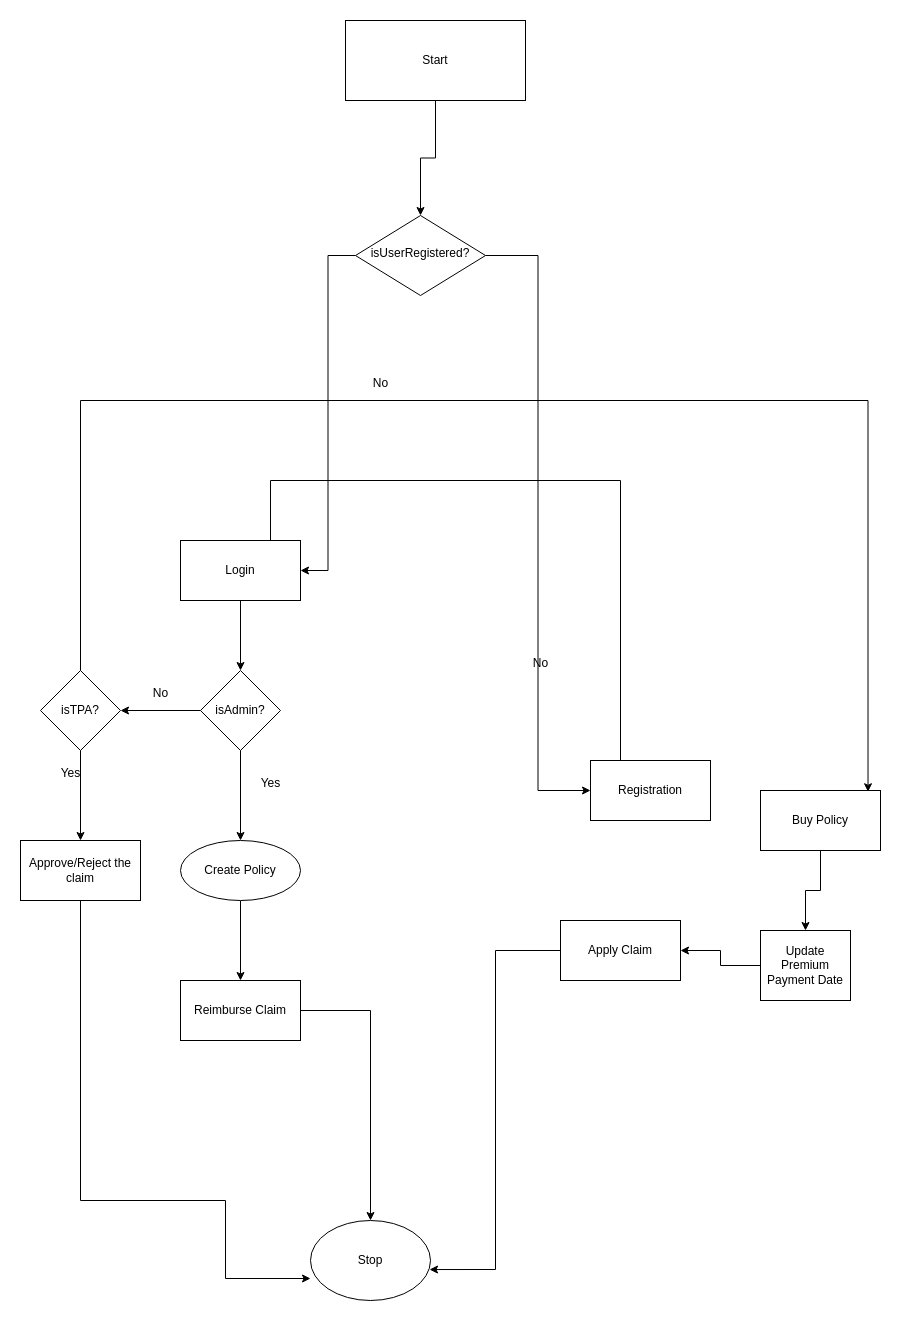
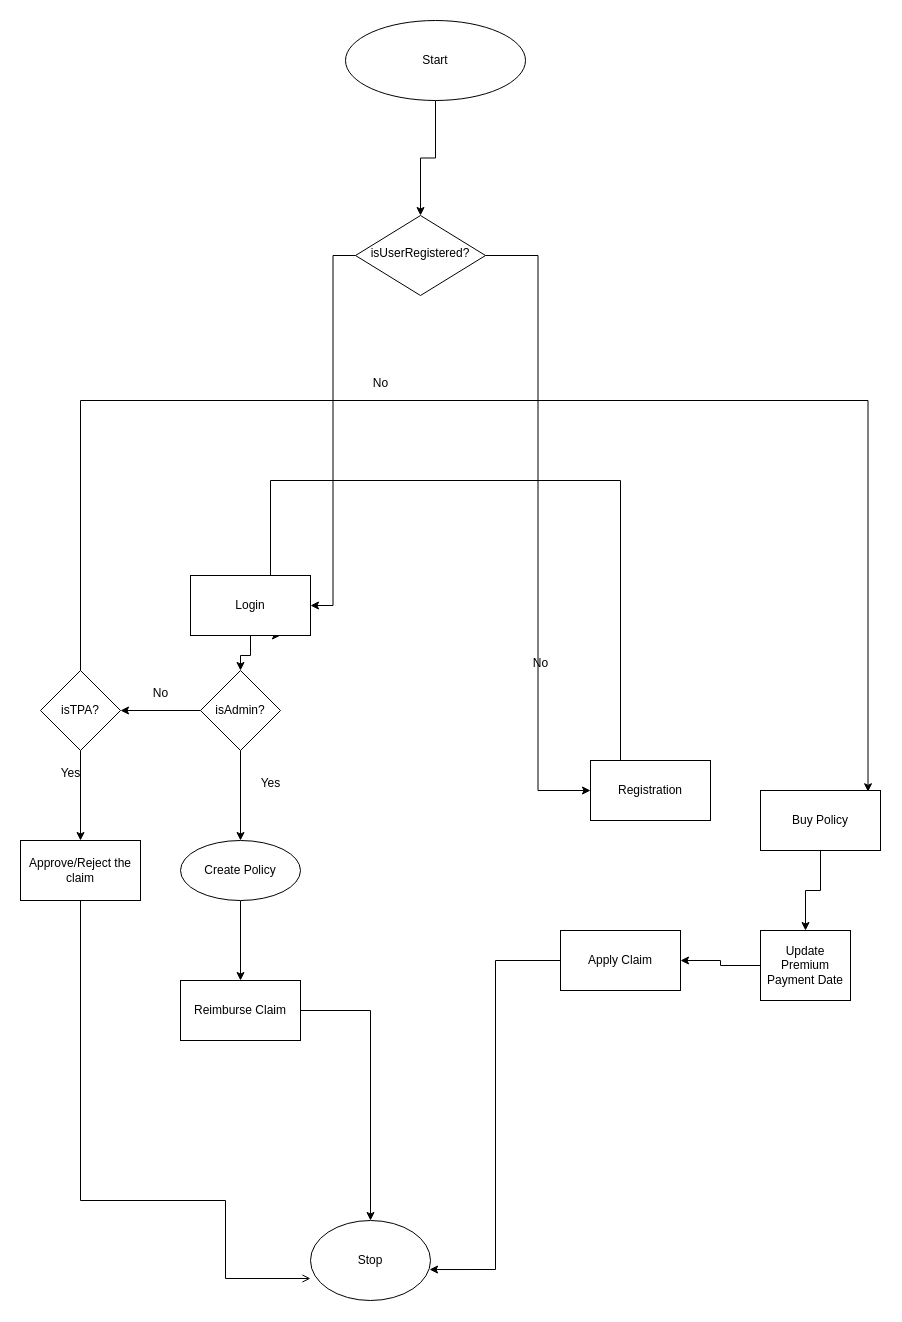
  <mxCell id="0" />
  <mxCell id="1" parent="0" />
  <mxCell id="2" style="edgeStyle=orthogonalEdgeStyle;rounded=0;orthogonalLoop=1;jettySize=auto;html=1;exitX=1;exitY=0.5;exitDx=0;exitDy=0;entryX=0;entryY=0.5;entryDx=0;entryDy=0;" edge="1" parent="1" source="4" target="6"><mxGeometry relative="1" as="geometry" /></mxCell>
  <mxCell id="3" style="edgeStyle=orthogonalEdgeStyle;rounded=0;orthogonalLoop=1;jettySize=auto;html=1;entryX=1;entryY=0.5;entryDx=0;entryDy=0;" edge="1" parent="1" source="4" target="13"><mxGeometry relative="1" as="geometry" /></mxCell>
  <mxCell id="4" value="isUserRegistered?" style="rhombus;whiteSpace=wrap;html=1;shadow=0;fontFamily=Helvetica;fontSize=12;align=center;strokeWidth=1;spacing=6;spacingTop=-4;" parent="1" vertex="1"><mxGeometry x="355" y="215" width="130" height="80" as="geometry" /></mxCell>
  <mxCell id="5" style="edgeStyle=orthogonalEdgeStyle;rounded=0;orthogonalLoop=1;jettySize=auto;html=1;entryX=0.75;entryY=1;entryDx=0;entryDy=0;" edge="1" parent="1" source="6" target="13"><mxGeometry relative="1" as="geometry"><Array as="points"><mxPoint x="620" y="480" /><mxPoint x="270" y="480" /></Array></mxGeometry></mxCell>
  <mxCell id="6" value="Registration" style="rounded=0;whiteSpace=wrap;html=1;" vertex="1" parent="1"><mxGeometry x="590" y="760" width="120" height="60" as="geometry" /></mxCell>
  <mxCell id="7" value="" style="edgeStyle=orthogonalEdgeStyle;rounded=0;orthogonalLoop=1;jettySize=auto;html=1;" edge="1" parent="1" source="8" target="10"><mxGeometry relative="1" as="geometry" /></mxCell>
  <mxCell id="8" value="Buy Policy" style="whiteSpace=wrap;html=1;rounded=0;" vertex="1" parent="1"><mxGeometry x="760" y="790" width="120" height="60" as="geometry" /></mxCell>
  <mxCell id="9" value="" style="edgeStyle=orthogonalEdgeStyle;rounded=0;orthogonalLoop=1;jettySize=auto;html=1;" edge="1" parent="1" source="10" target="11"><mxGeometry relative="1" as="geometry" /></mxCell>
  <mxCell id="10" value="Update Premium Payment Date" style="whiteSpace=wrap;html=1;rounded=0;" vertex="1" parent="1"><mxGeometry x="760" y="930" width="90" height="70" as="geometry" /></mxCell>
- <mxCell id="11" value="Apply Claim" style="whiteSpace=wrap;html=1;rounded=0;" vertex="1" parent="1"><mxGeometry x="560" y="920" width="120" height="60" as="geometry" /></mxCell>
+ <mxCell id="11" value="Apply Claim" style="whiteSpace=wrap;html=1;rounded=0;" vertex="1" parent="1"><mxGeometry x="560" y="930" width="120" height="60" as="geometry" /></mxCell>
  <mxCell id="12" value="" style="edgeStyle=orthogonalEdgeStyle;rounded=0;orthogonalLoop=1;jettySize=auto;html=1;" edge="1" parent="1" source="13" target="16"><mxGeometry relative="1" as="geometry" /></mxCell>
- <mxCell id="13" value="Login" style="rounded=0;whiteSpace=wrap;html=1;" vertex="1" parent="1"><mxGeometry x="180" y="540" width="120" height="60" as="geometry" /></mxCell>
+ <mxCell id="13" value="Login" style="rounded=0;whiteSpace=wrap;html=1;" vertex="1" parent="1"><mxGeometry x="190" y="575" width="120" height="60" as="geometry" /></mxCell>
  <mxCell id="14" value="" style="edgeStyle=orthogonalEdgeStyle;rounded=0;orthogonalLoop=1;jettySize=auto;html=1;" edge="1" parent="1" source="16" target="18"><mxGeometry relative="1" as="geometry" /></mxCell>
  <mxCell id="15" value="" style="edgeStyle=orthogonalEdgeStyle;rounded=0;orthogonalLoop=1;jettySize=auto;html=1;" edge="1" parent="1" source="16" target="21"><mxGeometry relative="1" as="geometry" /></mxCell>
  <mxCell id="16" value="isAdmin?" style="rhombus;whiteSpace=wrap;html=1;rounded=0;" vertex="1" parent="1"><mxGeometry x="200" y="670" width="80" height="80" as="geometry" /></mxCell>
  <mxCell id="17" value="" style="edgeStyle=orthogonalEdgeStyle;rounded=0;orthogonalLoop=1;jettySize=auto;html=1;" edge="1" parent="1" source="18" target="24"><mxGeometry relative="1" as="geometry" /></mxCell>
  <mxCell id="18" value="isTPA?" style="rhombus;whiteSpace=wrap;html=1;rounded=0;" vertex="1" parent="1"><mxGeometry x="40" y="670" width="80" height="80" as="geometry" /></mxCell>
  <mxCell id="19" value="No" style="text;html=1;align=center;verticalAlign=middle;resizable=0;points=[];autosize=1;strokeColor=none;fillColor=none;" vertex="1" parent="1"><mxGeometry x="140" y="678" width="40" height="30" as="geometry" /></mxCell>
  <mxCell id="20" value="" style="edgeStyle=orthogonalEdgeStyle;rounded=0;orthogonalLoop=1;jettySize=auto;html=1;" edge="1" parent="1" source="21" target="23"><mxGeometry relative="1" as="geometry" /></mxCell>
  <mxCell id="21" value="Create Policy" style="ellipse;whiteSpace=wrap;html=1;" vertex="1" parent="1"><mxGeometry x="180" y="840" width="120" height="60" as="geometry" /></mxCell>
  <mxCell id="22" style="edgeStyle=orthogonalEdgeStyle;rounded=0;orthogonalLoop=1;jettySize=auto;html=1;" edge="1" parent="1" source="23" target="25"><mxGeometry relative="1" as="geometry" /></mxCell>
  <mxCell id="23" value="Reimburse Claim" style="rounded=0;whiteSpace=wrap;html=1;" vertex="1" parent="1"><mxGeometry x="180" y="980" width="120" height="60" as="geometry" /></mxCell>
  <mxCell id="24" value="Approve/Reject the claim" style="rounded=0;whiteSpace=wrap;html=1;" vertex="1" parent="1"><mxGeometry x="20" y="840" width="120" height="60" as="geometry" /></mxCell>
  <mxCell id="25" value="Stop" style="ellipse;whiteSpace=wrap;html=1;" vertex="1" parent="1"><mxGeometry x="310" y="1220" width="120" height="80" as="geometry" /></mxCell>
- <mxCell id="26" style="edgeStyle=orthogonalEdgeStyle;rounded=0;orthogonalLoop=1;jettySize=auto;html=1;entryX=0;entryY=0.725;entryDx=0;entryDy=0;entryPerimeter=0;" edge="1" parent="1" source="24" target="25"><mxGeometry relative="1" as="geometry"><Array as="points"><mxPoint x="80" y="1200" /><mxPoint x="225" y="1200" /><mxPoint x="225" y="1278" /></Array></mxGeometry></mxCell>
+ <mxCell id="26" style="edgeStyle=orthogonalEdgeStyle;rounded=0;orthogonalLoop=1;jettySize=auto;html=1;entryX=0;entryY=0.725;entryDx=0;entryDy=0;entryPerimeter=0;endArrow=open;" edge="1" parent="1" source="24" target="25"><mxGeometry relative="1" as="geometry"><Array as="points"><mxPoint x="80" y="1200" /><mxPoint x="225" y="1200" /><mxPoint x="225" y="1278" /></Array></mxGeometry></mxCell>
  <mxCell id="27" style="edgeStyle=orthogonalEdgeStyle;rounded=0;orthogonalLoop=1;jettySize=auto;html=1;entryX=0.992;entryY=0.613;entryDx=0;entryDy=0;entryPerimeter=0;" edge="1" parent="1" source="11" target="25"><mxGeometry relative="1" as="geometry" /></mxCell>
  <mxCell id="28" style="edgeStyle=orthogonalEdgeStyle;rounded=0;orthogonalLoop=1;jettySize=auto;html=1;entryX=0.5;entryY=0;entryDx=0;entryDy=0;" edge="1" parent="1" source="29" target="4"><mxGeometry relative="1" as="geometry" /></mxCell>
- <mxCell id="29" value="Start" style="whiteSpace=wrap;html=1;rounded=0;" vertex="1" parent="1"><mxGeometry x="345" y="20" width="180" height="80" as="geometry" /></mxCell>
+ <mxCell id="29" value="Start" style="ellipse;whiteSpace=wrap;html=1;" vertex="1" parent="1"><mxGeometry x="345" y="20" width="180" height="80" as="geometry" /></mxCell>
  <mxCell id="30" value="No" style="text;html=1;align=center;verticalAlign=middle;resizable=0;points=[];autosize=1;strokeColor=none;fillColor=none;" vertex="1" parent="1"><mxGeometry x="520" y="648" width="40" height="30" as="geometry" /></mxCell>
  <mxCell id="31" value="Yes" style="text;html=1;align=center;verticalAlign=middle;resizable=0;points=[];autosize=1;strokeColor=none;fillColor=none;" vertex="1" parent="1"><mxGeometry x="50" y="758" width="40" height="30" as="geometry" /></mxCell>
  <mxCell id="32" value="Yes" style="text;html=1;align=center;verticalAlign=middle;resizable=0;points=[];autosize=1;strokeColor=none;fillColor=none;" vertex="1" parent="1"><mxGeometry x="250" y="768" width="40" height="30" as="geometry" /></mxCell>
  <mxCell id="33" style="edgeStyle=orthogonalEdgeStyle;rounded=0;orthogonalLoop=1;jettySize=auto;html=1;entryX=0.896;entryY=0.021;entryDx=0;entryDy=0;entryPerimeter=0;" edge="1" parent="1" source="18" target="8"><mxGeometry relative="1" as="geometry"><Array as="points"><mxPoint x="80" y="400" /><mxPoint x="868" y="400" /></Array></mxGeometry></mxCell>
  <mxCell id="34" value="No" style="text;html=1;align=center;verticalAlign=middle;resizable=0;points=[];autosize=1;strokeColor=none;fillColor=none;" vertex="1" parent="1"><mxGeometry x="360" y="368" width="40" height="30" as="geometry" /></mxCell>
